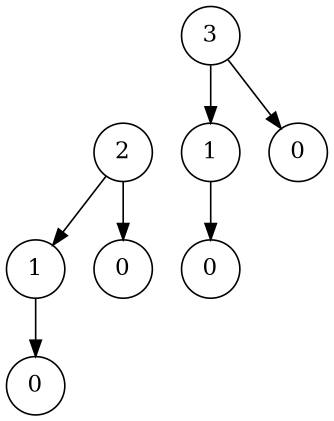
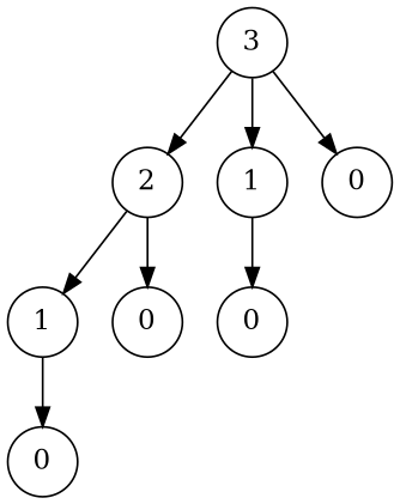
  digraph {
    node [shape=circle]
    n1 [label=1]
    n2 [label=0]
    n3 [label=2]
    n4 [label=1]
    n5 [label=0]
    n6 [label=3]
    n7 [label=0]
    n8 [label=0]
    subgraph sub_1 {
      rank=same
      n1
      n2
    }
    subgraph sub_2 {
      rank=same
      n3
      n4
      n5
    }
    n1 -> n2 [style=invis]
    n1 -> n7
    n3 -> n1
    n3 -> n2
    n3 -> n4 [style=invis]
    n4 -> n5 [style=invis]
    n4 -> n8
+   n6 -> n3
    n6 -> n4
    n6 -> n5
  }
